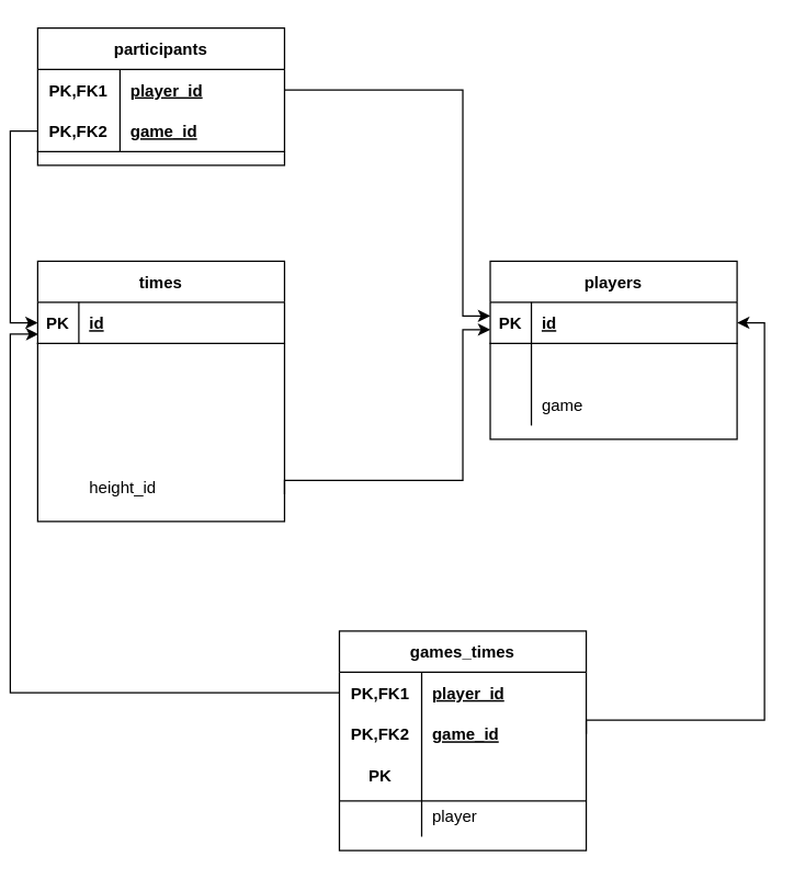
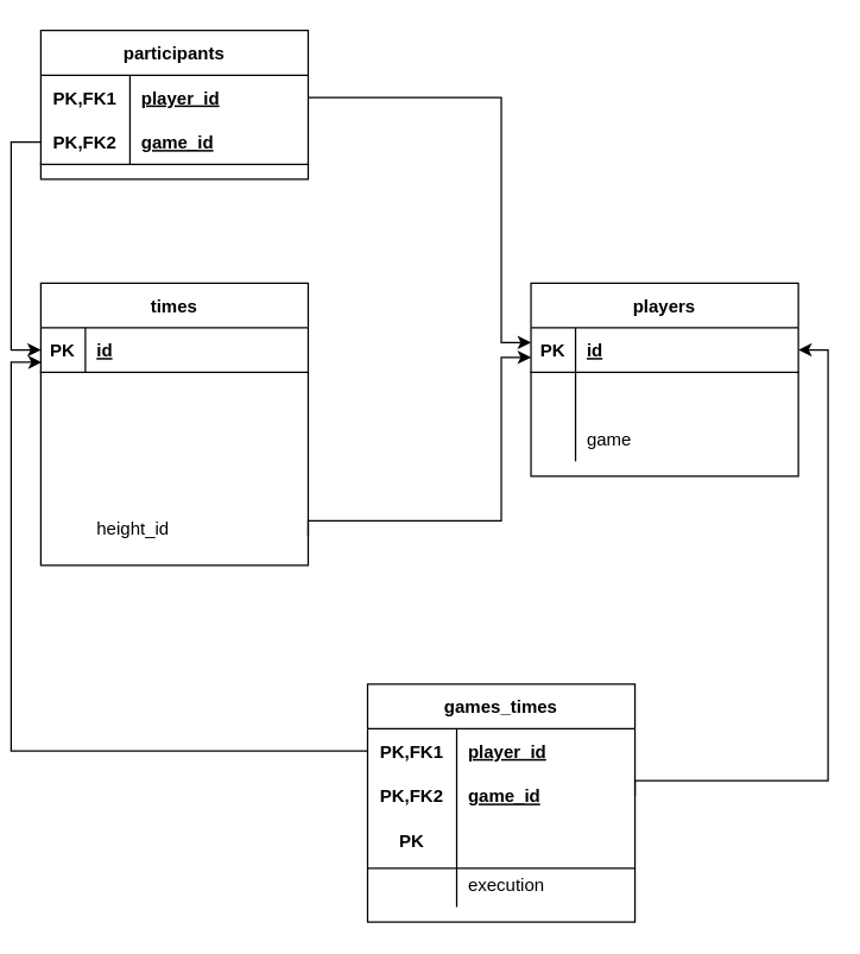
  <mxCell id="0" />
  <mxCell id="1" parent="0" />
  <mxCell id="2" value="times" style="shape=table;startSize=30;container=1;collapsible=1;childLayout=tableLayout;fixedRows=1;rowLines=0;fontStyle=1;align=center;resizeLast=1;" parent="1" vertex="1"><mxGeometry x="20" y="190" width="180" height="190" as="geometry" /></mxCell>
  <mxCell id="3" value="" style="shape=partialRectangle;collapsible=0;dropTarget=0;pointerEvents=0;fillColor=none;top=0;left=0;bottom=1;right=0;points=[[0,0.5],[1,0.5]];portConstraint=eastwest;" parent="2" vertex="1"><mxGeometry y="30" width="180" height="30" as="geometry" /></mxCell>
  <mxCell id="4" value="PK" style="shape=partialRectangle;connectable=0;fillColor=none;top=0;left=0;bottom=0;right=0;fontStyle=1;overflow=hidden;" parent="3" vertex="1"><mxGeometry width="30" height="30" as="geometry" /></mxCell>
  <mxCell id="5" value="id" style="shape=partialRectangle;connectable=0;fillColor=none;top=0;left=0;bottom=0;right=0;align=left;spacingLeft=6;fontStyle=5;overflow=hidden;" parent="3" vertex="1"><mxGeometry x="30" width="150" height="30" as="geometry" /></mxCell>
  <mxCell id="6" value="" style="shape=partialRectangle;collapsible=0;dropTarget=0;pointerEvents=0;fillColor=none;top=0;left=0;bottom=0;right=0;points=[[0,0.5],[1,0.5]];portConstraint=eastwest;" parent="2" vertex="1"><mxGeometry y="60" width="180" height="30" as="geometry" /></mxCell>
  <mxCell id="7" value="" style="shape=partialRectangle;connectable=0;fillColor=none;top=0;left=0;bottom=0;right=0;editable=1;overflow=hidden;" parent="6" vertex="1"><mxGeometry width="30" height="30" as="geometry" /></mxCell>
  <mxCell id="8" value="" style="shape=partialRectangle;collapsible=0;dropTarget=0;pointerEvents=0;fillColor=none;top=0;left=0;bottom=0;right=0;points=[[0,0.5],[1,0.5]];portConstraint=eastwest;" parent="2" vertex="1"><mxGeometry y="90" width="180" height="30" as="geometry" /></mxCell>
  <mxCell id="9" value="" style="shape=partialRectangle;connectable=0;fillColor=none;top=0;left=0;bottom=0;right=0;editable=1;overflow=hidden;" parent="8" vertex="1"><mxGeometry width="30" height="30" as="geometry" /></mxCell>
  <mxCell id="10" value="" style="shape=partialRectangle;collapsible=0;dropTarget=0;pointerEvents=0;fillColor=none;top=0;left=0;bottom=0;right=0;points=[[0,0.5],[1,0.5]];portConstraint=eastwest;" parent="2" vertex="1"><mxGeometry y="120" width="180" height="30" as="geometry" /></mxCell>
  <mxCell id="11" value="" style="shape=partialRectangle;connectable=0;fillColor=none;top=0;left=0;bottom=0;right=0;editable=1;overflow=hidden;" parent="10" vertex="1"><mxGeometry width="30" height="30" as="geometry" /></mxCell>
  <mxCell id="12" value="height_id" style="shape=partialRectangle;connectable=0;fillColor=none;top=0;left=0;bottom=0;right=0;align=left;spacingLeft=6;overflow=hidden;" parent="1" vertex="1"><mxGeometry x="50" y="340" width="150" height="30" as="geometry" /></mxCell>
  <mxCell id="13" value="players" style="shape=table;startSize=30;container=1;collapsible=1;childLayout=tableLayout;fixedRows=1;rowLines=0;fontStyle=1;align=center;resizeLast=1;" parent="1" vertex="1"><mxGeometry x="350" y="190" width="180" height="130" as="geometry" /></mxCell>
  <mxCell id="14" value="" style="shape=partialRectangle;collapsible=0;dropTarget=0;pointerEvents=0;fillColor=none;top=0;left=0;bottom=1;right=0;points=[[0,0.5],[1,0.5]];portConstraint=eastwest;" parent="13" vertex="1"><mxGeometry y="30" width="180" height="30" as="geometry" /></mxCell>
  <mxCell id="15" value="PK" style="shape=partialRectangle;connectable=0;fillColor=none;top=0;left=0;bottom=0;right=0;fontStyle=1;overflow=hidden;" parent="14" vertex="1"><mxGeometry width="30" height="30" as="geometry" /></mxCell>
  <mxCell id="16" value="id" style="shape=partialRectangle;connectable=0;fillColor=none;top=0;left=0;bottom=0;right=0;align=left;spacingLeft=6;fontStyle=5;overflow=hidden;" parent="14" vertex="1"><mxGeometry x="30" width="150" height="30" as="geometry" /></mxCell>
  <mxCell id="17" value="" style="shape=partialRectangle;collapsible=0;dropTarget=0;pointerEvents=0;fillColor=none;top=0;left=0;bottom=0;right=0;points=[[0,0.5],[1,0.5]];portConstraint=eastwest;" parent="13" vertex="1"><mxGeometry y="60" width="180" height="30" as="geometry" /></mxCell>
  <mxCell id="18" value="" style="shape=partialRectangle;connectable=0;fillColor=none;top=0;left=0;bottom=0;right=0;editable=1;overflow=hidden;" parent="17" vertex="1"><mxGeometry width="30" height="30" as="geometry" /></mxCell>
  <mxCell id="19" value="" style="shape=partialRectangle;collapsible=0;dropTarget=0;pointerEvents=0;fillColor=none;top=0;left=0;bottom=0;right=0;points=[[0,0.5],[1,0.5]];portConstraint=eastwest;" parent="13" vertex="1"><mxGeometry y="90" width="180" height="30" as="geometry" /></mxCell>
  <mxCell id="20" value="" style="shape=partialRectangle;connectable=0;fillColor=none;top=0;left=0;bottom=0;right=0;editable=1;overflow=hidden;" parent="19" vertex="1"><mxGeometry width="30" height="30" as="geometry" /></mxCell>
  <mxCell id="21" value="game" style="shape=partialRectangle;connectable=0;fillColor=none;top=0;left=0;bottom=0;right=0;align=left;spacingLeft=6;overflow=hidden;" parent="19" vertex="1"><mxGeometry x="30" width="150" height="30" as="geometry" /></mxCell>
  <mxCell id="22" style="edgeStyle=orthogonalEdgeStyle;rounded=0;orthogonalLoop=1;jettySize=auto;html=1;" parent="1" target="14" edge="1"><mxGeometry relative="1" as="geometry"><mxPoint x="200" y="360" as="sourcePoint" /><Array as="points"><mxPoint x="200" y="350" /><mxPoint x="330" y="350" /><mxPoint x="330" y="240" /></Array></mxGeometry></mxCell>
  <mxCell id="23" value="games_times" style="shape=table;startSize=30;container=1;collapsible=1;childLayout=tableLayout;fixedRows=1;rowLines=0;fontStyle=1;align=center;resizeLast=1;" parent="1" vertex="1"><mxGeometry x="240" y="460" width="180" height="160" as="geometry" /></mxCell>
  <mxCell id="24" value="" style="shape=partialRectangle;collapsible=0;dropTarget=0;pointerEvents=0;fillColor=none;top=0;left=0;bottom=0;right=0;points=[[0,0.5],[1,0.5]];portConstraint=eastwest;" parent="23" vertex="1"><mxGeometry y="30" width="180" height="30" as="geometry" /></mxCell>
  <mxCell id="25" value="PK,FK1" style="shape=partialRectangle;connectable=0;fillColor=none;top=0;left=0;bottom=0;right=0;fontStyle=1;overflow=hidden;" parent="24" vertex="1"><mxGeometry width="60" height="30" as="geometry" /></mxCell>
  <mxCell id="26" value="player_id" style="shape=partialRectangle;connectable=0;fillColor=none;top=0;left=0;bottom=0;right=0;align=left;spacingLeft=6;fontStyle=5;overflow=hidden;" parent="24" vertex="1"><mxGeometry x="60" width="120" height="30" as="geometry" /></mxCell>
  <mxCell id="27" value="" style="shape=partialRectangle;collapsible=0;dropTarget=0;pointerEvents=0;fillColor=none;top=0;left=0;bottom=1;right=0;points=[[0,0.5],[1,0.5]];portConstraint=eastwest;strokeColor=none;" parent="23" vertex="1"><mxGeometry y="60" width="180" height="30" as="geometry" /></mxCell>
  <mxCell id="28" value="PK,FK2" style="shape=partialRectangle;connectable=0;fillColor=none;top=0;left=0;bottom=0;right=0;fontStyle=1;overflow=hidden;" parent="27" vertex="1"><mxGeometry width="60" height="30" as="geometry" /></mxCell>
  <mxCell id="29" value="game_id" style="shape=partialRectangle;connectable=0;fillColor=none;top=0;left=0;bottom=0;right=0;align=left;spacingLeft=6;fontStyle=5;overflow=hidden;" parent="27" vertex="1"><mxGeometry x="60" width="120" height="30" as="geometry" /></mxCell>
  <mxCell id="30" value="" style="shape=partialRectangle;collapsible=0;dropTarget=0;pointerEvents=0;fillColor=none;top=0;left=0;bottom=0;right=0;points=[[0,0.5],[1,0.5]];portConstraint=eastwest;" vertex="1" parent="23"><mxGeometry y="90" width="180" height="30" as="geometry" /></mxCell>
  <mxCell id="31" value="PK" style="shape=partialRectangle;connectable=0;fillColor=none;top=0;left=0;bottom=0;right=0;fontStyle=1;overflow=hidden;" vertex="1" parent="30"><mxGeometry width="60" height="30" as="geometry" /></mxCell>
  <mxCell id="32" value="" style="shape=partialRectangle;collapsible=0;dropTarget=0;pointerEvents=0;fillColor=none;top=0;left=0;bottom=0;right=0;points=[[0,0.5],[1,0.5]];portConstraint=eastwest;" parent="23" vertex="1"><mxGeometry y="120" width="180" height="30" as="geometry" /></mxCell>
  <mxCell id="33" value="" style="shape=partialRectangle;connectable=0;fillColor=none;top=0;left=0;bottom=0;right=0;editable=1;overflow=hidden;" parent="32" vertex="1"><mxGeometry width="60" height="30" as="geometry" /></mxCell>
- <mxCell id="34" value="player" style="shape=partialRectangle;connectable=0;fillColor=none;top=0;left=0;bottom=0;right=0;align=left;spacingLeft=6;overflow=hidden;" parent="32" vertex="1"><mxGeometry x="60" width="120" height="30" as="geometry" /></mxCell>
+ <mxCell id="34" value="execution" style="shape=partialRectangle;connectable=0;fillColor=none;top=0;left=0;bottom=0;right=0;align=left;spacingLeft=6;overflow=hidden;" parent="32" vertex="1"><mxGeometry x="60" width="120" height="30" as="geometry" /></mxCell>
  <mxCell id="35" style="edgeStyle=orthogonalEdgeStyle;rounded=0;orthogonalLoop=1;jettySize=auto;html=1;exitX=0;exitY=0.5;exitDx=0;exitDy=0;entryX=0.003;entryY=0.776;entryDx=0;entryDy=0;entryPerimeter=0;" parent="1" source="24" target="3" edge="1"><mxGeometry relative="1" as="geometry" /></mxCell>
  <mxCell id="36" style="edgeStyle=orthogonalEdgeStyle;rounded=0;orthogonalLoop=1;jettySize=auto;html=1;exitX=1;exitY=0.5;exitDx=0;exitDy=0;entryX=1;entryY=0.5;entryDx=0;entryDy=0;" parent="1" source="27" target="14" edge="1"><mxGeometry relative="1" as="geometry"><Array as="points"><mxPoint x="550" y="525" /><mxPoint x="550" y="235" /></Array></mxGeometry></mxCell>
  <mxCell id="37" value="participants" style="shape=table;startSize=30;container=1;collapsible=1;childLayout=tableLayout;fixedRows=1;rowLines=0;fontStyle=1;align=center;resizeLast=1;" parent="1" vertex="1"><mxGeometry x="20" y="20" width="180" height="100" as="geometry" /></mxCell>
  <mxCell id="38" value="" style="shape=partialRectangle;collapsible=0;dropTarget=0;pointerEvents=0;fillColor=none;top=0;left=0;bottom=0;right=0;points=[[0,0.5],[1,0.5]];portConstraint=eastwest;" parent="37" vertex="1"><mxGeometry y="30" width="180" height="30" as="geometry" /></mxCell>
  <mxCell id="39" value="PK,FK1" style="shape=partialRectangle;connectable=0;fillColor=none;top=0;left=0;bottom=0;right=0;fontStyle=1;overflow=hidden;" parent="38" vertex="1"><mxGeometry width="60" height="30" as="geometry" /></mxCell>
  <mxCell id="40" value="player_id" style="shape=partialRectangle;connectable=0;fillColor=none;top=0;left=0;bottom=0;right=0;align=left;spacingLeft=6;fontStyle=5;overflow=hidden;" parent="38" vertex="1"><mxGeometry x="60" width="120" height="30" as="geometry" /></mxCell>
  <mxCell id="41" value="" style="shape=partialRectangle;collapsible=0;dropTarget=0;pointerEvents=0;fillColor=none;top=0;left=0;bottom=1;right=0;points=[[0,0.5],[1,0.5]];portConstraint=eastwest;" parent="37" vertex="1"><mxGeometry y="60" width="180" height="30" as="geometry" /></mxCell>
  <mxCell id="42" value="PK,FK2" style="shape=partialRectangle;connectable=0;fillColor=none;top=0;left=0;bottom=0;right=0;fontStyle=1;overflow=hidden;" parent="41" vertex="1"><mxGeometry width="60" height="30" as="geometry" /></mxCell>
  <mxCell id="43" value="game_id" style="shape=partialRectangle;connectable=0;fillColor=none;top=0;left=0;bottom=0;right=0;align=left;spacingLeft=6;fontStyle=5;overflow=hidden;" parent="41" vertex="1"><mxGeometry x="60" width="120" height="30" as="geometry" /></mxCell>
  <mxCell id="44" style="edgeStyle=orthogonalEdgeStyle;rounded=0;orthogonalLoop=1;jettySize=auto;html=1;exitX=1;exitY=0.5;exitDx=0;exitDy=0;" parent="1" source="38" edge="1"><mxGeometry relative="1" as="geometry"><mxPoint x="350" y="230" as="targetPoint" /><Array as="points"><mxPoint x="330" y="65" /><mxPoint x="330" y="230" /></Array></mxGeometry></mxCell>
  <mxCell id="45" style="edgeStyle=orthogonalEdgeStyle;rounded=0;orthogonalLoop=1;jettySize=auto;html=1;exitX=0;exitY=0.5;exitDx=0;exitDy=0;entryX=0;entryY=0.5;entryDx=0;entryDy=0;" parent="1" source="41" target="3" edge="1"><mxGeometry relative="1" as="geometry" /></mxCell>
  <mxCell id="46" value="" style="line;strokeWidth=1;fillColor=none;align=left;verticalAlign=middle;spacingTop=-1;spacingLeft=3;spacingRight=3;rotatable=0;labelPosition=right;points=[];portConstraint=eastwest;" vertex="1" parent="1"><mxGeometry x="240" y="580" width="180" height="8" as="geometry" /></mxCell>
